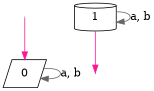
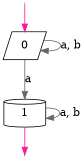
  digraph {
    rankdir=TB
    vcsn_context="lal_char(ab)_z"
    node [shape=point]
    edge [color=gray40]
    I [width=0]
    F [width=0]
    0 [shape=parallelogram]
    1 [shape=cylinder]
    subgraph sub_1 {
      I
      F
    }
    subgraph sub_2 {
      0
      1
    }
    I -> 0 [color=deeppink]
    0 -> 0 [label="a, b"]
+   0 -> 1 [label=a]
    1 -> F [color=deeppink]
    1 -> 1 [label="a, b"]
  }
